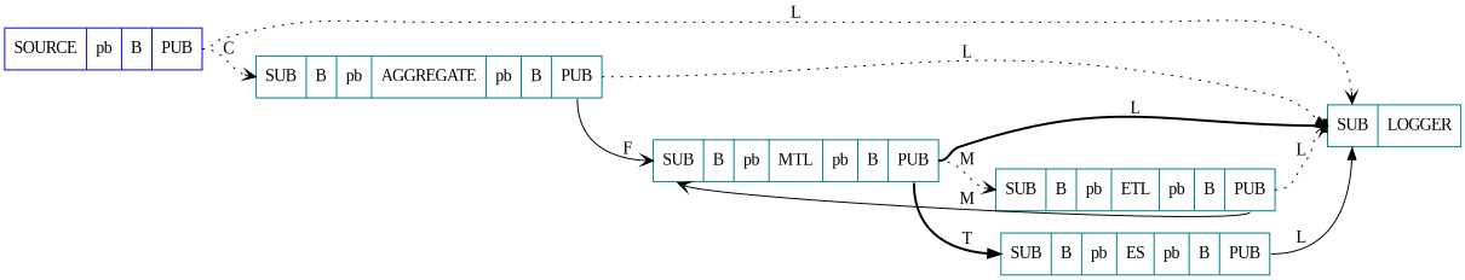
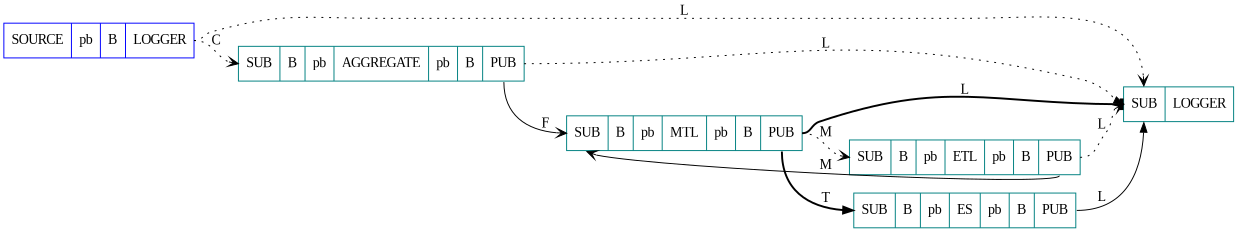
  digraph {
    rankdir=LR
    fontname="Liberation Serif"
    node [shape=record color=teal fontname="Liberation Serif"]
    edge [headport=sub tailport=pub style=dotted arrowhead=vee fontname="Liberation Serif"]
    n1 [label="{<sub>SUB|LOGGER}"]
-   n2 [label="{SOURCE|pb|B|<pub>PUB}" color=blue]
+   n2 [label="{SOURCE|pb|B|<pub>LOGGER}" color=blue]
    n3 [label="{<sub>SUB|B|pb|AGGREGATE|pb|B|<pub>PUB}"]
    n4 [label="{<sub>SUB|B|pb|MTL|pb|B|<pub>PUB}"]
    n5 [label="{<sub>SUB|B|pb|ETL|pb|B|<pub>PUB}"]
    n6 [label="{<sub>SUB|B|pb|ES|pb|B|<pub>PUB}"]
    n2 -> n1 [label=L]
    n2 -> n3 [label=C]
    n3 -> n1 [label=L arrowhead=normal]
    n3 -> n4 [label=F style=solid]
    n4 -> n1 [label=L style=bold arrowhead=tee]
    n4 -> n5 [label=M]
    n4 -> n6 [label=T style=bold arrowhead=normal]
    n5 -> n1 [label=L]
    n5 -> n4 [label=M style=solid]
    n6 -> n1 [label=L style=solid arrowhead=normal]
  }
